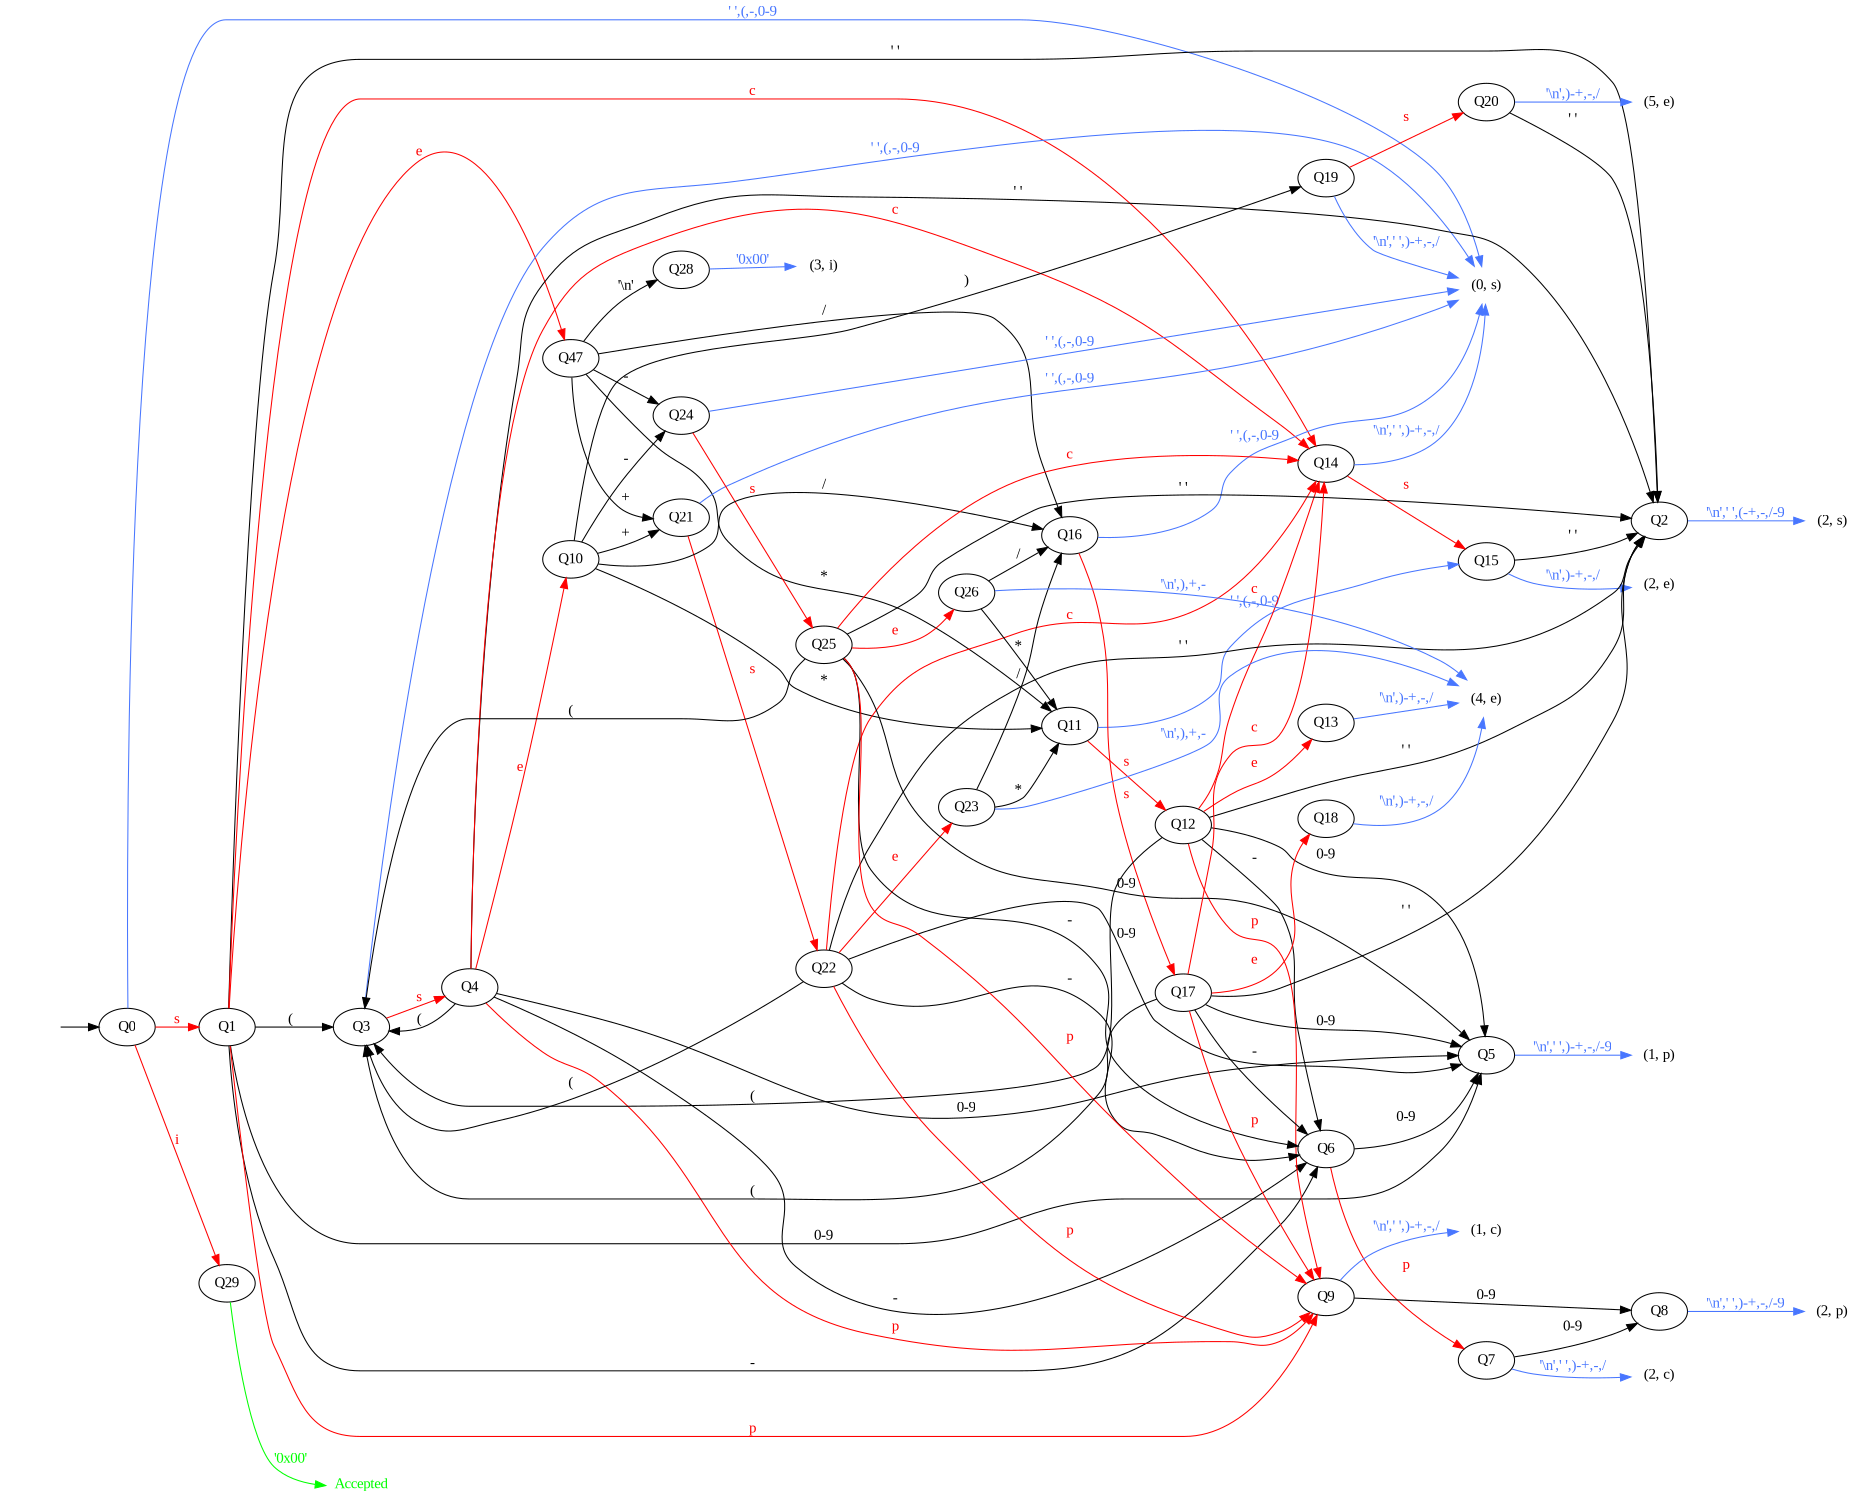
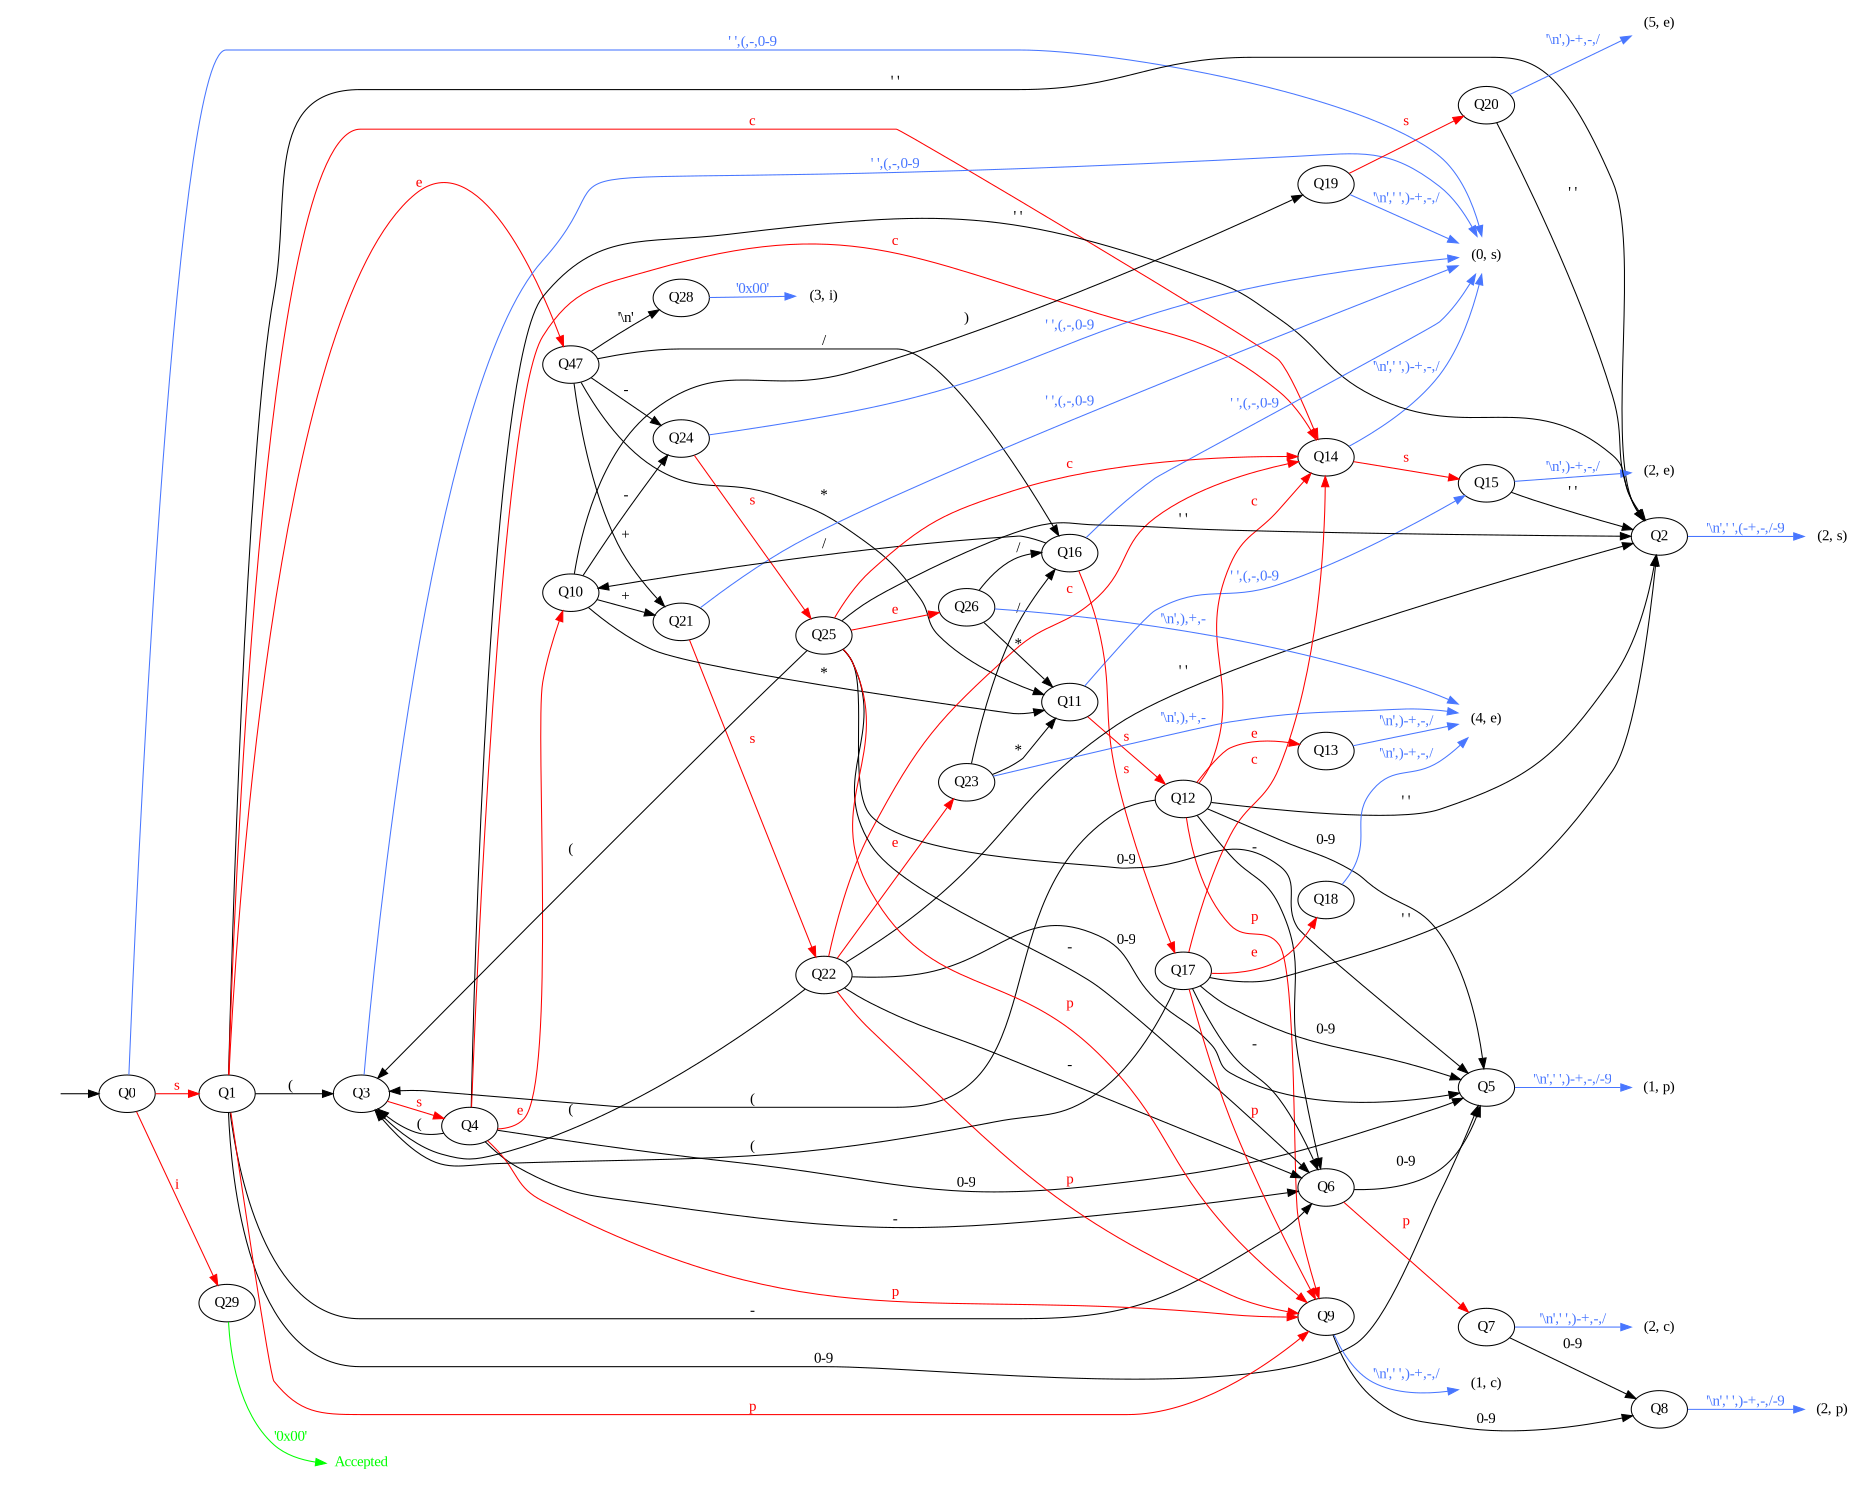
  digraph {
    fontname="Liberation Serif"
    rankdir=LR
    node [fontname="Liberation Serif"]
    edge [color=black fontname="Liberation Serif" fontcolor=black]
    start [style=invis]
    Q0
    "(0, s)" [shape=none]
    Q1
    Q29
    Q2
    Q3
    Q6
    Q5
    Q9
    Q14
    n12 [label=Q47]
    Accepted [fontcolor=green shape=none]
    "(2, s)" [shape=none]
    Q4
    Q7
    "(1, p)" [shape=none]
    Q8
    "(1, c)" [shape=none]
    Q15
    Q11
    Q21
    Q24
    Q16
    Q28
    Q10
    "(2, c)" [shape=none]
    Q19
    "(2, p)" [shape=none]
    Q20
    Q12
    Q22
    Q25
    Q17
    "(5, e)" [shape=none]
    Q13
    Q23
    Q26
    Q18
    "(4, e)" [shape=none]
    "(2, e)" [shape=none]
    "(3, i)" [shape=none]
    start -> Q0 [fontcolor=""]
    Q0 -> "(0, s)" [color=royalblue1 fontcolor=royalblue1 label="' ',(,-,0-9"]
    Q0 -> Q1 [color=red fontcolor=red label=s]
    Q0 -> Q29 [color=red fontcolor=red label=i]
    Q1 -> Q2 [label="' '"]
    Q1 -> Q3 [label="("]
    Q1 -> Q6 [label="-"]
    Q1 -> Q5 [label="0-9"]
    Q1 -> Q9 [color=red fontcolor=red label=p]
    Q1 -> Q14 [color=red fontcolor=red label=c]
    Q1 -> n12 [color=red fontcolor=red label=e]
    Q29 -> Accepted [color=green fontcolor=green label="'0x00'"]
    Q2 -> "(2, s)" [color=royalblue1 fontcolor=royalblue1 label="'\\n',' ',(-+,-,/-9"]
    Q3 -> "(0, s)" [color=royalblue1 fontcolor=royalblue1 label="' ',(,-,0-9"]
    Q3 -> Q4 [color=red fontcolor=red label=s]
    Q6 -> Q5 [label="0-9"]
    Q6 -> Q7 [color=red fontcolor=red label=p]
    Q5 -> "(1, p)" [color=royalblue1 fontcolor=royalblue1 label="'\\n',' ',)-+,-,/-9"]
    Q9 -> Q8 [label="0-9"]
    Q9 -> "(1, c)" [color=royalblue1 fontcolor=royalblue1 label="'\\n',' ',)-+,-,/"]
    Q14 -> "(0, s)" [color=royalblue1 fontcolor=royalblue1 label="'\\n',' ',)-+,-,/"]
    Q14 -> Q15 [color=red fontcolor=red label=s]
    n12 -> Q11 [label="*"]
    n12 -> Q21 [label="+"]
    n12 -> Q24 [label="-"]
    n12 -> Q16 [label="/"]
    n12 -> Q28 [label="'\\n'"]
    Q4 -> Q2 [label="' '"]
    Q4 -> Q3 [label="("]
    Q4 -> Q6 [label="-"]
    Q4 -> Q5 [label="0-9"]
    Q4 -> Q9 [color=red fontcolor=red label=p]
    Q4 -> Q14 [color=red fontcolor=red label=c]
    Q4 -> Q10 [color=red fontcolor=red label=e]
    Q7 -> Q8 [label="0-9"]
    Q7 -> "(2, c)" [color=royalblue1 fontcolor=royalblue1 label="'\\n',' ',)-+,-,/"]
    Q8 -> "(2, p)" [color=royalblue1 fontcolor=royalblue1 label="'\\n',' ',)-+,-,/-9"]
    Q15 -> Q2 [label="' '"]
    Q15 -> "(2, e)" [color=royalblue1 fontcolor=royalblue1 label="'\\n',)-+,-,/"]
    Q11 -> Q15 [color=royalblue1 fontcolor=royalblue1 label="' ',(,-,0-9"]
    Q11 -> Q12 [color=red fontcolor=red label=s]
    Q21 -> "(0, s)" [color=royalblue1 fontcolor=royalblue1 label="' ',(,-,0-9"]
    Q21 -> Q22 [color=red fontcolor=red label=s]
    Q24 -> "(0, s)" [color=royalblue1 fontcolor=royalblue1 label="' ',(,-,0-9"]
    Q24 -> Q25 [color=red fontcolor=red label=s]
    Q16 -> "(0, s)" [color=royalblue1 fontcolor=royalblue1 label="' ',(,-,0-9"]
    Q16 -> Q17 [color=red fontcolor=red label=s]
    Q28 -> "(3, i)" [color=royalblue1 fontcolor=royalblue1 label="'0x00'"]
    Q10 -> Q11 [label="*"]
    Q10 -> Q21 [label="+"]
    Q10 -> Q24 [label="-"]
-   Q10 -> Q16 [label="/"]
+   Q16 -> Q10 [label="/"]
    Q10 -> Q19 [label=")"]
    Q19 -> "(0, s)" [color=royalblue1 fontcolor=royalblue1 label="'\\n',' ',)-+,-,/"]
    Q19 -> Q20 [color=red fontcolor=red label=s]
    Q20 -> Q2 [label="' '"]
    Q20 -> "(5, e)" [color=royalblue1 fontcolor=royalblue1 label="'\\n',)-+,-,/"]
    Q12 -> Q2 [label="' '"]
    Q12 -> Q3 [label="("]
    Q12 -> Q6 [label="-"]
    Q12 -> Q5 [label="0-9"]
    Q12 -> Q9 [color=red fontcolor=red label=p]
    Q12 -> Q14 [color=red fontcolor=red label=c]
    Q12 -> Q13 [color=red fontcolor=red label=e]
    Q22 -> Q2 [label="' '"]
    Q22 -> Q3 [label="("]
    Q22 -> Q6 [label="-"]
    Q22 -> Q5 [label="0-9"]
    Q22 -> Q9 [color=red fontcolor=red label=p]
    Q22 -> Q14 [color=red fontcolor=red label=c]
    Q22 -> Q23 [color=red fontcolor=red label=e]
    Q25 -> Q2 [label="' '"]
    Q25 -> Q3 [label="("]
    Q25 -> Q6 [label="-"]
    Q25 -> Q5 [label="0-9"]
    Q25 -> Q9 [color=red fontcolor=red label=p]
    Q25 -> Q14 [color=red fontcolor=red label=c]
    Q25 -> Q26 [color=red fontcolor=red label=e]
    Q17 -> Q2 [label="' '"]
    Q17 -> Q3 [label="("]
    Q17 -> Q6 [label="-"]
    Q17 -> Q5 [label="0-9"]
    Q17 -> Q9 [color=red fontcolor=red label=p]
    Q17 -> Q14 [color=red fontcolor=red label=c]
    Q17 -> Q18 [color=red fontcolor=red label=e]
    Q13 -> "(4, e)" [color=royalblue1 fontcolor=royalblue1 label="'\\n',)-+,-,/"]
    Q23 -> Q11 [label="*"]
    Q23 -> Q16 [label="/"]
    Q23 -> "(4, e)" [color=royalblue1 fontcolor=royalblue1 label="'\\n',),+,-"]
    Q26 -> Q11 [label="*"]
    Q26 -> Q16 [label="/"]
    Q26 -> "(4, e)" [color=royalblue1 fontcolor=royalblue1 label="'\\n',),+,-"]
    Q18 -> "(4, e)" [color=royalblue1 fontcolor=royalblue1 label="'\\n',)-+,-,/"]
  }
